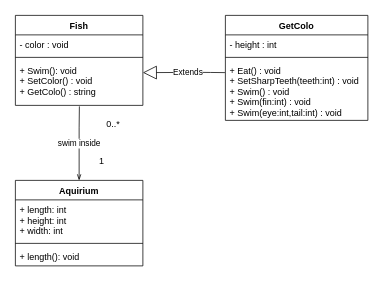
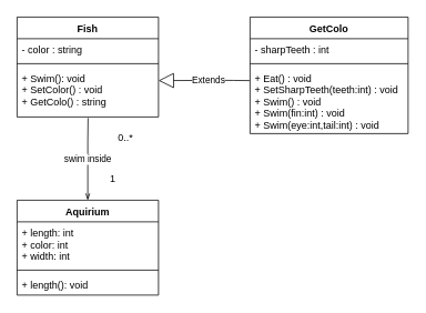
  <mxCell id="0" />
  <mxCell id="1" parent="0" />
  <mxCell id="2" value="Fish" style="swimlane;fontStyle=1;align=center;verticalAlign=top;childLayout=stackLayout;horizontal=1;startSize=26;horizontalStack=0;resizeParent=1;resizeParentMax=0;resizeLast=0;collapsible=1;marginBottom=0;" vertex="1" parent="1"><mxGeometry x="20" y="20" width="170" height="120" as="geometry" /></mxCell>
- <mxCell id="3" value="- color : void" style="text;strokeColor=none;fillColor=none;align=left;verticalAlign=top;spacingLeft=4;spacingRight=4;overflow=hidden;rotatable=0;points=[[0,0.5],[1,0.5]];portConstraint=eastwest;" vertex="1" parent="2"><mxGeometry y="26" width="170" height="26" as="geometry" /></mxCell>
+ <mxCell id="3" value="- color : string" style="text;strokeColor=none;fillColor=none;align=left;verticalAlign=top;spacingLeft=4;spacingRight=4;overflow=hidden;rotatable=0;points=[[0,0.5],[1,0.5]];portConstraint=eastwest;" vertex="1" parent="2"><mxGeometry y="26" width="170" height="26" as="geometry" /></mxCell>
  <mxCell id="4" value="" style="line;strokeWidth=1;fillColor=none;align=left;verticalAlign=middle;spacingTop=-1;spacingLeft=3;spacingRight=3;rotatable=0;labelPosition=right;points=[];portConstraint=eastwest;" vertex="1" parent="2"><mxGeometry y="52" width="170" height="8" as="geometry" /></mxCell>
  <mxCell id="5" value="+ Swim(): void&#10;+ SetColor() : void&#10;+ GetColo() : string" style="text;strokeColor=none;fillColor=none;align=left;verticalAlign=top;spacingLeft=4;spacingRight=4;overflow=hidden;rotatable=0;points=[[0,0.5],[1,0.5]];portConstraint=eastwest;" vertex="1" parent="2"><mxGeometry y="60" width="170" height="60" as="geometry" /></mxCell>
  <mxCell id="6" value="Extends" style="endArrow=block;endSize=16;endFill=0;html=1;exitX=-0.003;exitY=0.204;exitDx=0;exitDy=0;exitPerimeter=0;entryX=1;entryY=0.272;entryDx=0;entryDy=0;entryPerimeter=0;" edge="1" parent="1" source="10" target="5"><mxGeometry x="-0.097" width="160" relative="1" as="geometry"><mxPoint x="100" y="160" as="sourcePoint" /><mxPoint x="260" y="160" as="targetPoint" /><Array as="points"><mxPoint x="270" y="96" /></Array><mxPoint as="offset" /></mxGeometry></mxCell>
  <mxCell id="7" value="GetColo" style="swimlane;fontStyle=1;align=center;verticalAlign=top;childLayout=stackLayout;horizontal=1;startSize=26;horizontalStack=0;resizeParent=1;resizeParentMax=0;resizeLast=0;collapsible=1;marginBottom=0;" vertex="1" parent="1"><mxGeometry x="300" y="20" width="190" height="140" as="geometry" /></mxCell>
- <mxCell id="8" value="- height : int" style="text;strokeColor=none;fillColor=none;align=left;verticalAlign=top;spacingLeft=4;spacingRight=4;overflow=hidden;rotatable=0;points=[[0,0.5],[1,0.5]];portConstraint=eastwest;" vertex="1" parent="7"><mxGeometry y="26" width="190" height="26" as="geometry" /></mxCell>
+ <mxCell id="8" value="- sharpTeeth : int" style="text;strokeColor=none;fillColor=none;align=left;verticalAlign=top;spacingLeft=4;spacingRight=4;overflow=hidden;rotatable=0;points=[[0,0.5],[1,0.5]];portConstraint=eastwest;" vertex="1" parent="7"><mxGeometry y="26" width="190" height="26" as="geometry" /></mxCell>
  <mxCell id="9" value="" style="line;strokeWidth=1;fillColor=none;align=left;verticalAlign=middle;spacingTop=-1;spacingLeft=3;spacingRight=3;rotatable=0;labelPosition=right;points=[];portConstraint=eastwest;" vertex="1" parent="7"><mxGeometry y="52" width="190" height="8" as="geometry" /></mxCell>
  <mxCell id="10" value="+ Eat() : void&#10;+ SetSharpTeeth(teeth:int) : void&#10;+ Swim() : void&#10;+ Swim(fin:int) : void&#10;+ Swim(eye:int,tail:int) : void" style="text;strokeColor=none;fillColor=none;align=left;verticalAlign=top;spacingLeft=4;spacingRight=4;overflow=hidden;rotatable=0;points=[[0,0.5],[1,0.5]];portConstraint=eastwest;" vertex="1" parent="7"><mxGeometry y="60" width="190" height="80" as="geometry" /></mxCell>
  <mxCell id="11" value="swim inside" style="edgeStyle=orthogonalEdgeStyle;rounded=0;orthogonalLoop=1;jettySize=auto;html=1;entryX=0.502;entryY=1.022;entryDx=0;entryDy=0;entryPerimeter=0;endArrow=none;endFill=0;startArrow=openThin;startFill=0;" edge="1" parent="1" source="12" target="5"><mxGeometry relative="1" as="geometry"><Array as="points"><mxPoint x="105" y="170" /><mxPoint x="105" y="170" /></Array></mxGeometry></mxCell>
  <mxCell id="12" value="Aquirium" style="swimlane;fontStyle=1;align=center;verticalAlign=top;childLayout=stackLayout;horizontal=1;startSize=26;horizontalStack=0;resizeParent=1;resizeParentMax=0;resizeLast=0;collapsible=1;marginBottom=0;" vertex="1" parent="1"><mxGeometry x="20" y="240" width="170" height="114" as="geometry" /></mxCell>
- <mxCell id="13" value="+ length: int&#10;+ height: int&#10;+ width: int&#10;" style="text;strokeColor=none;fillColor=none;align=left;verticalAlign=top;spacingLeft=4;spacingRight=4;overflow=hidden;rotatable=0;points=[[0,0.5],[1,0.5]];portConstraint=eastwest;" vertex="1" parent="12"><mxGeometry y="26" width="170" height="54" as="geometry" /></mxCell>
+ <mxCell id="13" value="+ length: int&#10;+ color: int&#10;+ width: int&#10;" style="text;strokeColor=none;fillColor=none;align=left;verticalAlign=top;spacingLeft=4;spacingRight=4;overflow=hidden;rotatable=0;points=[[0,0.5],[1,0.5]];portConstraint=eastwest;" vertex="1" parent="12"><mxGeometry y="26" width="170" height="54" as="geometry" /></mxCell>
  <mxCell id="14" value="" style="line;strokeWidth=1;fillColor=none;align=left;verticalAlign=middle;spacingTop=-1;spacingLeft=3;spacingRight=3;rotatable=0;labelPosition=right;points=[];portConstraint=eastwest;" vertex="1" parent="12"><mxGeometry y="80" width="170" height="8" as="geometry" /></mxCell>
  <mxCell id="15" value="+ length(): void" style="text;strokeColor=none;fillColor=none;align=left;verticalAlign=top;spacingLeft=4;spacingRight=4;overflow=hidden;rotatable=0;points=[[0,0.5],[1,0.5]];portConstraint=eastwest;" vertex="1" parent="12"><mxGeometry y="88" width="170" height="26" as="geometry" /></mxCell>
  <mxCell id="16" value="1" style="text;html=1;align=center;verticalAlign=middle;resizable=0;points=[];autosize=1;" vertex="1" parent="1"><mxGeometry x="125" y="205" width="20" height="20" as="geometry" /></mxCell>
  <mxCell id="17" value="0..*" style="text;html=1;align=center;verticalAlign=middle;resizable=0;points=[];autosize=1;" vertex="1" parent="1"><mxGeometry x="135" y="155" width="30" height="20" as="geometry" /></mxCell>
